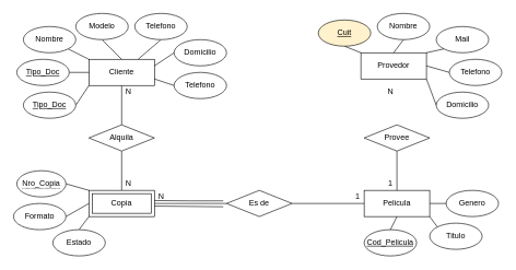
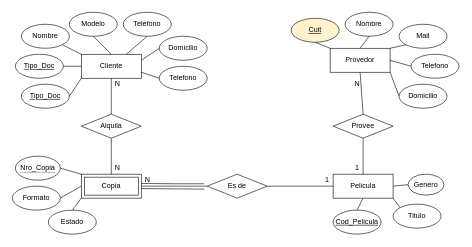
  <mxCell id="0" />
  <mxCell id="1" parent="0" />
  <mxCell id="2" style="edgeStyle=none;rounded=0;orthogonalLoop=1;jettySize=auto;html=1;exitX=0.5;exitY=1;exitDx=0;exitDy=0;entryX=0.5;entryY=0;entryDx=0;entryDy=0;endArrow=none;endFill=0;" edge="1" parent="1" source="3" target="32"><mxGeometry relative="1" as="geometry" /></mxCell>
  <mxCell id="3" value="Cliente" style="whiteSpace=wrap;html=1;align=center;" parent="1" vertex="1"><mxGeometry x="135" y="90" width="100" height="40" as="geometry" /></mxCell>
  <mxCell id="4" style="edgeStyle=none;rounded=0;orthogonalLoop=1;jettySize=auto;html=1;exitX=1;exitY=0.5;exitDx=0;exitDy=0;entryX=0;entryY=0.5;entryDx=0;entryDy=0;endArrow=none;endFill=0;" edge="1" parent="1" source="5" target="3"><mxGeometry relative="1" as="geometry" /></mxCell>
  <mxCell id="5" value="Tipo_Doc" style="ellipse;whiteSpace=wrap;html=1;align=center;fontStyle=4;" parent="1" vertex="1"><mxGeometry x="25" y="90" width="80" height="40" as="geometry" /></mxCell>
  <mxCell id="6" style="edgeStyle=none;rounded=0;orthogonalLoop=1;jettySize=auto;html=1;exitX=1;exitY=1;exitDx=0;exitDy=0;entryX=0;entryY=0;entryDx=0;entryDy=0;endArrow=none;endFill=0;" edge="1" parent="1" source="7" target="3"><mxGeometry relative="1" as="geometry" /></mxCell>
  <mxCell id="7" value="Nombre" style="ellipse;whiteSpace=wrap;html=1;align=center;" parent="1" vertex="1"><mxGeometry x="35" y="40" width="80" height="40" as="geometry" /></mxCell>
  <mxCell id="8" style="edgeStyle=none;rounded=0;orthogonalLoop=1;jettySize=auto;html=1;exitX=0.5;exitY=1;exitDx=0;exitDy=0;entryX=0.5;entryY=0;entryDx=0;entryDy=0;endArrow=none;endFill=0;" edge="1" parent="1" source="9" target="3"><mxGeometry relative="1" as="geometry" /></mxCell>
  <mxCell id="9" value="Modelo" style="ellipse;whiteSpace=wrap;html=1;align=center;" parent="1" vertex="1"><mxGeometry x="115" y="20" width="80" height="40" as="geometry" /></mxCell>
  <mxCell id="10" style="edgeStyle=none;rounded=0;orthogonalLoop=1;jettySize=auto;html=1;exitX=0.5;exitY=1;exitDx=0;exitDy=0;entryX=0.75;entryY=0;entryDx=0;entryDy=0;endArrow=none;endFill=0;" edge="1" parent="1" source="11" target="3"><mxGeometry relative="1" as="geometry" /></mxCell>
  <mxCell id="11" value="Telefono" style="ellipse;whiteSpace=wrap;html=1;align=center;" vertex="1" parent="1"><mxGeometry x="205" y="20" width="80" height="40" as="geometry" /></mxCell>
  <mxCell id="12" style="edgeStyle=none;rounded=0;orthogonalLoop=1;jettySize=auto;html=1;exitX=0;exitY=0.5;exitDx=0;exitDy=0;entryX=1;entryY=0.25;entryDx=0;entryDy=0;endArrow=none;endFill=0;" edge="1" parent="1" source="13" target="3"><mxGeometry relative="1" as="geometry" /></mxCell>
  <mxCell id="13" value="Domicilio" style="ellipse;whiteSpace=wrap;html=1;align=center;" vertex="1" parent="1"><mxGeometry x="265" y="60" width="80" height="40" as="geometry" /></mxCell>
  <mxCell id="14" style="edgeStyle=none;rounded=0;orthogonalLoop=1;jettySize=auto;html=1;exitX=0;exitY=0.5;exitDx=0;exitDy=0;entryX=1;entryY=0.75;entryDx=0;entryDy=0;endArrow=none;endFill=0;" edge="1" parent="1" source="15" target="3"><mxGeometry relative="1" as="geometry" /></mxCell>
  <mxCell id="15" value="Telefono" style="ellipse;whiteSpace=wrap;html=1;align=center;" vertex="1" parent="1"><mxGeometry x="265" y="110" width="80" height="40" as="geometry" /></mxCell>
  <mxCell id="16" style="rounded=0;orthogonalLoop=1;jettySize=auto;html=1;exitX=1;exitY=0.5;exitDx=0;exitDy=0;entryX=0;entryY=1;entryDx=0;entryDy=0;endArrow=none;endFill=0;" edge="1" parent="1" source="17" target="3"><mxGeometry relative="1" as="geometry" /></mxCell>
  <mxCell id="17" value="Tipo_Doc" style="ellipse;whiteSpace=wrap;html=1;align=center;fontStyle=4;" vertex="1" parent="1"><mxGeometry x="35" y="140" width="80" height="40" as="geometry" /></mxCell>
  <mxCell id="18" value="Pelicula" style="whiteSpace=wrap;html=1;align=center;" vertex="1" parent="1"><mxGeometry x="555" y="290" width="100" height="40" as="geometry" /></mxCell>
+ <mxCell id="19" style="edgeStyle=none;rounded=0;orthogonalLoop=1;jettySize=auto;html=1;exitX=0.5;exitY=1;exitDx=0;exitDy=0;entryX=0.5;entryY=0;entryDx=0;entryDy=0;endArrow=none;endFill=0;" edge="1" parent="1" source="20" target="36"><mxGeometry relative="1" as="geometry" /></mxCell>
  <mxCell id="20" value="Provedor" style="whiteSpace=wrap;html=1;align=center;" vertex="1" parent="1"><mxGeometry x="550" y="80" width="100" height="40" as="geometry" /></mxCell>
  <mxCell id="21" style="edgeStyle=none;rounded=0;orthogonalLoop=1;jettySize=auto;html=1;exitX=0;exitY=1;exitDx=0;exitDy=0;entryX=1;entryY=0;entryDx=0;entryDy=0;endArrow=none;endFill=0;" edge="1" parent="1" source="22" target="20"><mxGeometry relative="1" as="geometry" /></mxCell>
  <mxCell id="22" value="Mail" style="ellipse;whiteSpace=wrap;html=1;align=center;" vertex="1" parent="1"><mxGeometry x="665" y="40" width="80" height="40" as="geometry" /></mxCell>
  <mxCell id="23" style="edgeStyle=none;rounded=0;orthogonalLoop=1;jettySize=auto;html=1;exitX=0;exitY=0.5;exitDx=0;exitDy=0;entryX=1;entryY=0.5;entryDx=0;entryDy=0;endArrow=none;endFill=0;" edge="1" parent="1" source="24" target="20"><mxGeometry relative="1" as="geometry" /></mxCell>
  <mxCell id="24" value="Telefono" style="ellipse;whiteSpace=wrap;html=1;align=center;" vertex="1" parent="1"><mxGeometry x="685" y="90" width="80" height="40" as="geometry" /></mxCell>
  <mxCell id="25" style="edgeStyle=none;rounded=0;orthogonalLoop=1;jettySize=auto;html=1;exitX=0;exitY=0.5;exitDx=0;exitDy=0;entryX=1;entryY=1;entryDx=0;entryDy=0;endArrow=none;endFill=0;" edge="1" parent="1" source="26" target="20"><mxGeometry relative="1" as="geometry" /></mxCell>
  <mxCell id="26" value="Domicilio" style="ellipse;whiteSpace=wrap;html=1;align=center;" vertex="1" parent="1"><mxGeometry x="665" y="140" width="80" height="40" as="geometry" /></mxCell>
  <mxCell id="27" style="edgeStyle=none;rounded=0;orthogonalLoop=1;jettySize=auto;html=1;exitX=0.5;exitY=1;exitDx=0;exitDy=0;entryX=0.5;entryY=0;entryDx=0;entryDy=0;endArrow=none;endFill=0;" edge="1" parent="1" source="28" target="20"><mxGeometry relative="1" as="geometry" /></mxCell>
  <mxCell id="28" value="Nombre" style="ellipse;whiteSpace=wrap;html=1;align=center;" vertex="1" parent="1"><mxGeometry x="575" y="20" width="80" height="40" as="geometry" /></mxCell>
  <mxCell id="29" style="edgeStyle=none;rounded=0;orthogonalLoop=1;jettySize=auto;html=1;exitX=0.5;exitY=1;exitDx=0;exitDy=0;endArrow=none;endFill=0;" edge="1" parent="1" source="30" target="20"><mxGeometry relative="1" as="geometry" /></mxCell>
  <mxCell id="30" value="Cuit" style="ellipse;whiteSpace=wrap;html=1;align=center;fontStyle=4;fillColor=#fff2cc;" vertex="1" parent="1"><mxGeometry x="485" y="30" width="80" height="40" as="geometry" /></mxCell>
  <mxCell id="31" style="edgeStyle=none;rounded=0;orthogonalLoop=1;jettySize=auto;html=1;exitX=0.5;exitY=1;exitDx=0;exitDy=0;entryX=0.5;entryY=0;entryDx=0;entryDy=0;endArrow=none;endFill=0;" edge="1" parent="1" source="32" target="51"><mxGeometry relative="1" as="geometry"><mxPoint x="185" y="290" as="targetPoint" /></mxGeometry></mxCell>
  <mxCell id="32" value="Alquila" style="shape=rhombus;perimeter=rhombusPerimeter;whiteSpace=wrap;html=1;align=center;" vertex="1" parent="1"><mxGeometry x="135" y="190" width="100" height="40" as="geometry" /></mxCell>
  <mxCell id="33" style="edgeStyle=none;rounded=0;orthogonalLoop=1;jettySize=auto;html=1;exitX=1;exitY=0.5;exitDx=0;exitDy=0;entryX=0;entryY=0.5;entryDx=0;entryDy=0;endArrow=none;endFill=0;" edge="1" parent="1" source="34" target="18"><mxGeometry relative="1" as="geometry" /></mxCell>
  <mxCell id="34" value="Es de" style="shape=rhombus;perimeter=rhombusPerimeter;whiteSpace=wrap;html=1;align=center;" vertex="1" parent="1"><mxGeometry x="345" y="290" width="100" height="40" as="geometry" /></mxCell>
  <mxCell id="35" style="edgeStyle=none;rounded=0;orthogonalLoop=1;jettySize=auto;html=1;exitX=0.5;exitY=1;exitDx=0;exitDy=0;entryX=0.5;entryY=0;entryDx=0;entryDy=0;endArrow=none;endFill=0;" edge="1" parent="1" source="36" target="18"><mxGeometry relative="1" as="geometry" /></mxCell>
  <mxCell id="36" value="Provee" style="shape=rhombus;perimeter=rhombusPerimeter;whiteSpace=wrap;html=1;align=center;" vertex="1" parent="1"><mxGeometry x="555" y="190" width="100" height="40" as="geometry" /></mxCell>
  <mxCell id="37" style="edgeStyle=none;rounded=0;orthogonalLoop=1;jettySize=auto;html=1;exitX=1;exitY=0.5;exitDx=0;exitDy=0;entryX=0;entryY=0.5;entryDx=0;entryDy=0;endArrow=none;endFill=0;" edge="1" parent="1" source="51" target="34"><mxGeometry relative="1" as="geometry"><mxPoint x="235" y="310" as="sourcePoint" /></mxGeometry></mxCell>
  <mxCell id="38" style="edgeStyle=none;rounded=0;orthogonalLoop=1;jettySize=auto;html=1;exitX=0.5;exitY=0;exitDx=0;exitDy=0;entryX=0.5;entryY=1;entryDx=0;entryDy=0;endArrow=none;endFill=0;" edge="1" parent="1" source="39" target="18"><mxGeometry relative="1" as="geometry" /></mxCell>
  <mxCell id="39" value="Cod_Pelicula" style="ellipse;whiteSpace=wrap;html=1;align=center;fontStyle=4;" vertex="1" parent="1"><mxGeometry x="555" y="350" width="80" height="40" as="geometry" /></mxCell>
  <mxCell id="40" style="edgeStyle=none;rounded=0;orthogonalLoop=1;jettySize=auto;html=1;exitX=0;exitY=0;exitDx=0;exitDy=0;entryX=1;entryY=1;entryDx=0;entryDy=0;endArrow=none;endFill=0;" edge="1" parent="1" source="41" target="18"><mxGeometry relative="1" as="geometry" /></mxCell>
  <mxCell id="41" value="Titulo&lt;span style=&quot;color: rgba(0 , 0 , 0 , 0) ; font-family: monospace ; font-size: 0px&quot;&gt;%3CmxGraphModel%3E%3Croot%3E%3CmxCell%20id%3D%220%22%2F%3E%3CmxCell%20id%3D%221%22%20parent%3D%220%22%2F%3E%3CmxCell%20id%3D%222%22%20value%3D%22Domicilio%22%20style%3D%22ellipse%3BwhiteSpace%3Dwrap%3Bhtml%3D1%3Balign%3Dcenter%3B%22%20vertex%3D%221%22%20parent%3D%221%22%3E%3CmxGeometry%20x%3D%22695%22%20y%3D%22150%22%20width%3D%2280%22%20height%3D%2240%22%20as%3D%22geometry%22%2F%3E%3C%2FmxCell%3E%3C%2Froot%3E%3C%2FmxGraphModel%3E&lt;/span&gt;" style="ellipse;whiteSpace=wrap;html=1;align=center;" vertex="1" parent="1"><mxGeometry x="655" y="340" width="80" height="40" as="geometry" /></mxCell>
  <mxCell id="42" style="edgeStyle=none;rounded=0;orthogonalLoop=1;jettySize=auto;html=1;exitX=0;exitY=0.5;exitDx=0;exitDy=0;entryX=1;entryY=0.5;entryDx=0;entryDy=0;endArrow=none;endFill=0;" edge="1" parent="1" source="43" target="18"><mxGeometry relative="1" as="geometry" /></mxCell>
- <mxCell id="43" value="Genero" style="ellipse;whiteSpace=wrap;html=1;align=center;" vertex="1" parent="1"><mxGeometry x="680" y="290" width="80" height="40" as="geometry" /></mxCell>
+ <mxCell id="43" value="Genero" style="ellipse;whiteSpace=wrap;html=1;align=center;" vertex="1" parent="1"><mxGeometry x="680" y="290" width="60" height="35" as="geometry" /></mxCell>
  <mxCell id="44" style="edgeStyle=none;rounded=0;orthogonalLoop=1;jettySize=auto;html=1;exitX=1;exitY=0.5;exitDx=0;exitDy=0;entryX=0;entryY=0;entryDx=0;entryDy=0;endArrow=none;endFill=0;" edge="1" parent="1" source="45" target="51"><mxGeometry relative="1" as="geometry"><mxPoint x="135" y="290" as="targetPoint" /></mxGeometry></mxCell>
  <mxCell id="45" value="&lt;span style=&quot;border-bottom: 1px dotted&quot;&gt;Nro_Copia&lt;/span&gt;" style="ellipse;whiteSpace=wrap;html=1;align=center;" vertex="1" parent="1"><mxGeometry x="25" y="260" width="75" height="40" as="geometry" /></mxCell>
  <mxCell id="46" style="edgeStyle=none;rounded=0;orthogonalLoop=1;jettySize=auto;html=1;exitX=1;exitY=0.5;exitDx=0;exitDy=0;entryX=0;entryY=0.5;entryDx=0;entryDy=0;endArrow=none;endFill=0;" edge="1" parent="1" source="47" target="51"><mxGeometry relative="1" as="geometry"><mxPoint x="135" y="310" as="targetPoint" /></mxGeometry></mxCell>
  <mxCell id="47" value="Formato&lt;span style=&quot;color: rgba(0 , 0 , 0 , 0) ; font-family: monospace ; font-size: 0px&quot;&gt;%3CmxGraphModel%3E%3Croot%3E%3CmxCell%20id%3D%220%22%2F%3E%3CmxCell%20id%3D%221%22%20parent%3D%220%22%2F%3E%3CmxCell%20id%3D%222%22%20value%3D%22Nombre%22%20style%3D%22ellipse%3BwhiteSpace%3Dwrap%3Bhtml%3D1%3Balign%3Dcenter%3B%22%20vertex%3D%221%22%20parent%3D%221%22%3E%3CmxGeometry%20x%3D%2265%22%20y%3D%2250%22%20width%3D%2280%22%20height%3D%2240%22%20as%3D%22geometry%22%2F%3E%3C%2FmxCell%3E%3C%2Froot%3E%3C%2FmxGraphModel%3E&lt;/span&gt;" style="ellipse;whiteSpace=wrap;html=1;align=center;" vertex="1" parent="1"><mxGeometry x="20" y="310" width="80" height="40" as="geometry" /></mxCell>
  <mxCell id="48" style="edgeStyle=none;rounded=0;orthogonalLoop=1;jettySize=auto;html=1;exitX=0.5;exitY=0;exitDx=0;exitDy=0;entryX=0;entryY=1;entryDx=0;entryDy=0;endArrow=none;endFill=0;" edge="1" parent="1" source="49" target="51"><mxGeometry relative="1" as="geometry"><mxPoint x="135" y="330" as="targetPoint" /></mxGeometry></mxCell>
  <mxCell id="49" value="Estado" style="ellipse;whiteSpace=wrap;html=1;align=center;" vertex="1" parent="1"><mxGeometry x="80" y="350" width="80" height="40" as="geometry" /></mxCell>
  <mxCell id="50" style="edgeStyle=none;rounded=0;orthogonalLoop=1;jettySize=auto;html=1;entryX=0.5;entryY=0;entryDx=0;entryDy=0;endArrow=none;endFill=0;" edge="1" parent="1" source="3" target="3"><mxGeometry relative="1" as="geometry" /></mxCell>
  <mxCell id="51" value="Copia" style="shape=ext;margin=3;double=1;whiteSpace=wrap;html=1;align=center;" vertex="1" parent="1"><mxGeometry x="135" y="290" width="100" height="40" as="geometry" /></mxCell>
  <mxCell id="52" value="N" style="text;html=1;align=center;verticalAlign=middle;resizable=0;points=[];autosize=1;" vertex="1" parent="1"><mxGeometry x="185" y="130" width="20" height="20" as="geometry" /></mxCell>
  <mxCell id="53" value="N" style="text;html=1;align=center;verticalAlign=middle;resizable=0;points=[];autosize=1;" vertex="1" parent="1"><mxGeometry x="185" y="270" width="20" height="20" as="geometry" /></mxCell>
  <mxCell id="54" value="N" style="text;html=1;align=center;verticalAlign=middle;resizable=0;points=[];autosize=1;" vertex="1" parent="1"><mxGeometry x="235" y="289" width="20" height="20" as="geometry" /></mxCell>
  <mxCell id="55" value="1" style="text;html=1;align=center;verticalAlign=middle;resizable=0;points=[];autosize=1;" vertex="1" parent="1"><mxGeometry x="535" y="290" width="20" height="20" as="geometry" /></mxCell>
  <mxCell id="56" value="N" style="text;html=1;align=center;verticalAlign=middle;resizable=0;points=[];autosize=1;" vertex="1" parent="1"><mxGeometry x="585" y="130" width="20" height="20" as="geometry" /></mxCell>
  <mxCell id="57" value="1" style="text;html=1;align=center;verticalAlign=middle;resizable=0;points=[];autosize=1;" vertex="1" parent="1"><mxGeometry x="585" y="270" width="20" height="20" as="geometry" /></mxCell>
  <mxCell id="58" value="" style="endArrow=none;html=1;rounded=0;" edge="1" parent="1"><mxGeometry relative="1" as="geometry"><mxPoint x="235" y="305.5" as="sourcePoint" /><mxPoint x="340" y="306" as="targetPoint" /><Array as="points"><mxPoint x="290" y="306" /></Array></mxGeometry></mxCell>
  <mxCell id="59" value="" style="endArrow=none;html=1;rounded=0;" edge="1" parent="1"><mxGeometry relative="1" as="geometry"><mxPoint x="235" y="314" as="sourcePoint" /><mxPoint x="340" y="315" as="targetPoint" /></mxGeometry></mxCell>
